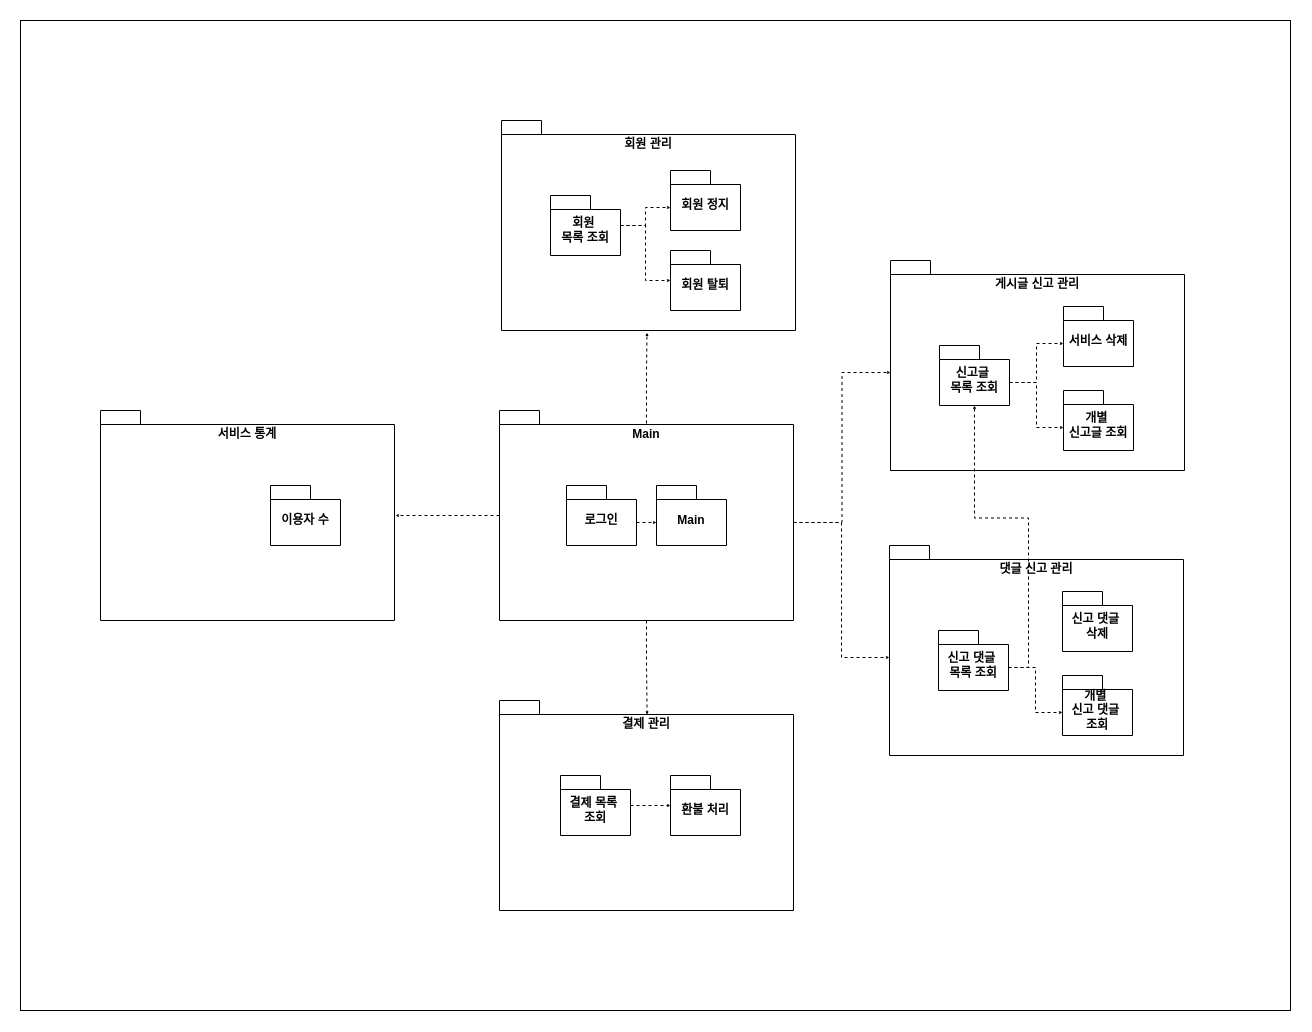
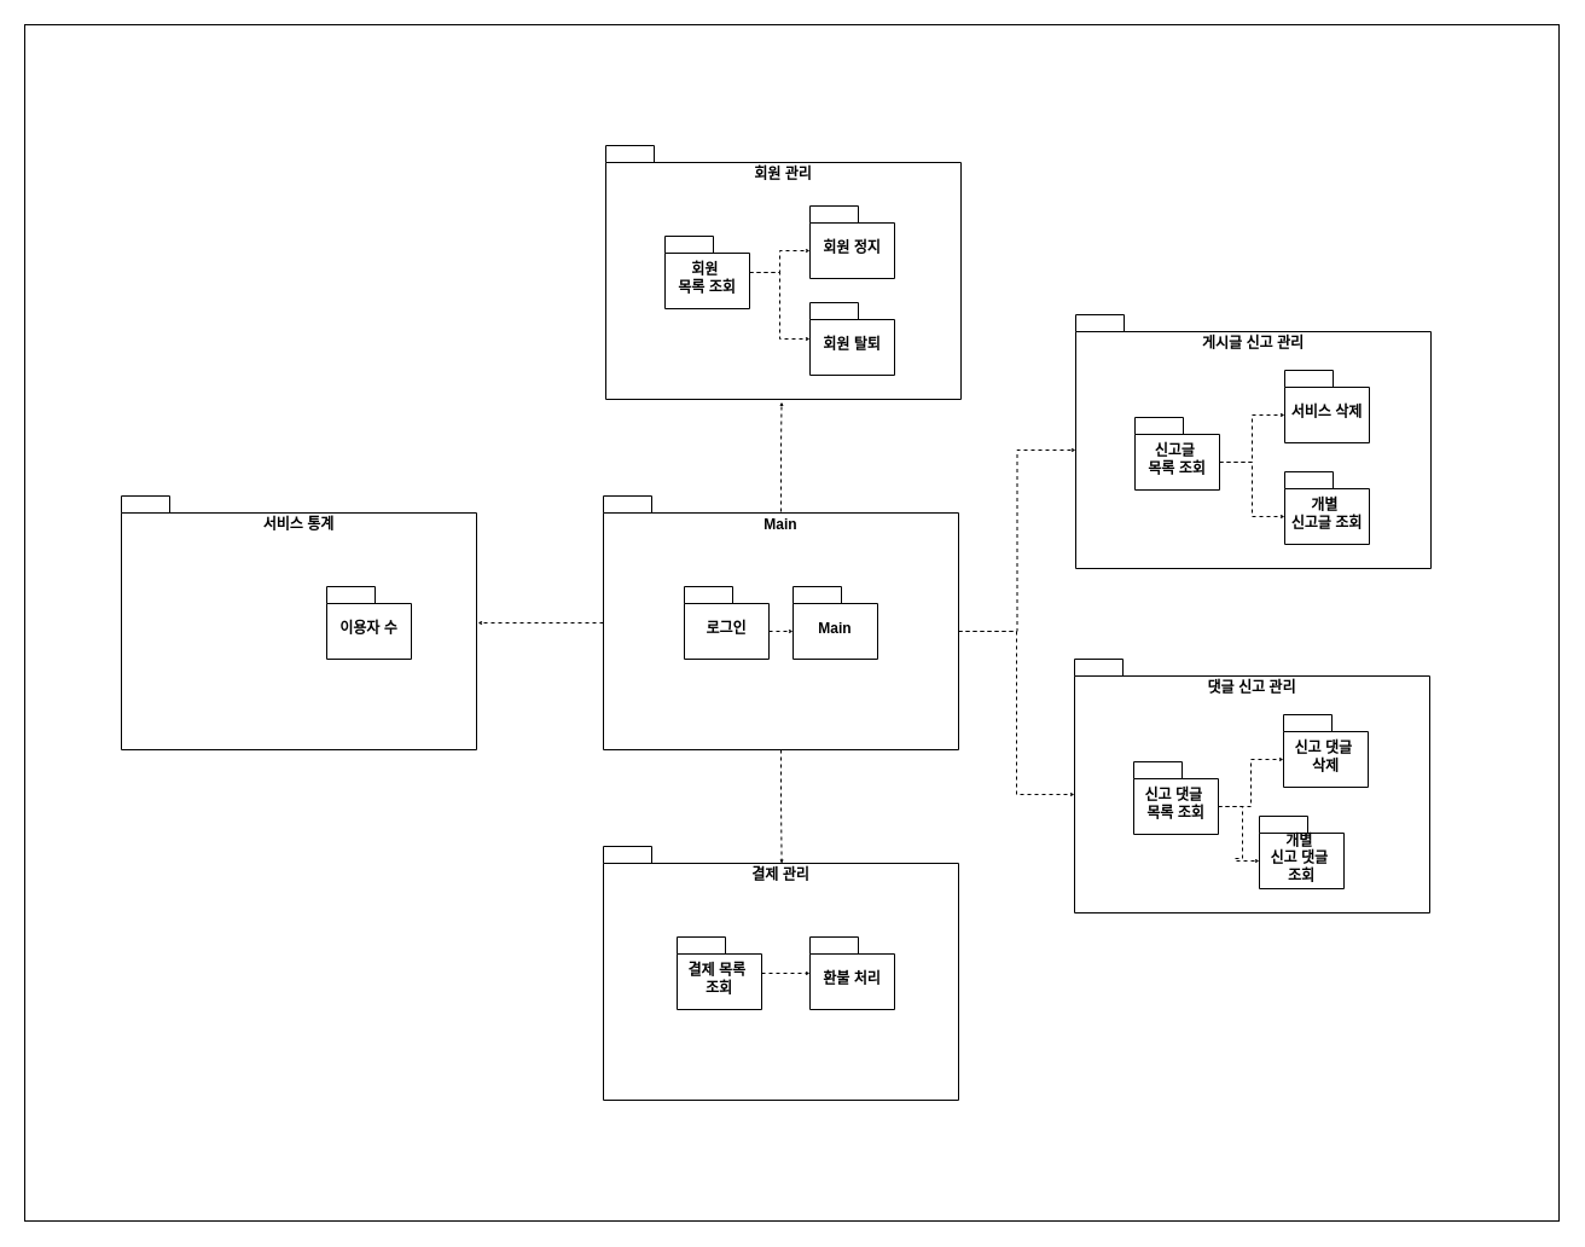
  <mxCell id="0" />
  <mxCell id="1" parent="0" />
  <mxCell id="2" value="" style="rounded=0;whiteSpace=wrap;html=1;fillColor=light-dark(#FFFFFF,#FFFFFF);" parent="1" vertex="1"><mxGeometry x="20" y="20" width="1270" height="990" as="geometry" /></mxCell>
  <mxCell id="3" value="게시글 신고 관리" style="shape=folder;fontStyle=1;spacingTop=10;tabWidth=40;tabHeight=14;tabPosition=left;html=1;whiteSpace=wrap;verticalAlign=top;strokeColor=light-dark(#000000,#000000);align=center;fontFamily=Helvetica;fontSize=12;fontColor=light-dark(#000000,#000000);fillColor=none;" parent="1" vertex="1"><mxGeometry x="890" y="260" width="294" height="210" as="geometry" /></mxCell>
  <mxCell id="4" value="신고글&amp;nbsp;&lt;div&gt;목록 조회&lt;/div&gt;" style="shape=folder;fontStyle=1;spacingTop=10;tabWidth=40;tabHeight=14;tabPosition=left;html=1;whiteSpace=wrap;verticalAlign=middle;fontSize=12;strokeColor=light-dark(#000000,#000000);align=center;fontFamily=Helvetica;fontColor=light-dark(#000000,#000000);fillColor=none;" parent="1" vertex="1"><mxGeometry x="939" y="345" width="70" height="60" as="geometry" /></mxCell>
  <mxCell id="5" value="서비스 삭제" style="shape=folder;fontStyle=1;spacingTop=10;tabWidth=40;tabHeight=14;tabPosition=left;html=1;whiteSpace=wrap;verticalAlign=middle;fontSize=12;strokeColor=light-dark(#000000,#000000);align=center;fontFamily=Helvetica;fontColor=light-dark(#000000,#000000);fillColor=none;" parent="1" vertex="1"><mxGeometry x="1063" y="306" width="70" height="60" as="geometry" /></mxCell>
  <mxCell id="6" value="&lt;font style=&quot;color: light-dark(rgb(0, 0, 0), rgb(0, 0, 0));&quot;&gt;개별&amp;nbsp;&lt;/font&gt;&lt;div&gt;&lt;font style=&quot;color: light-dark(rgb(0, 0, 0), rgb(0, 0, 0));&quot;&gt;신고글&amp;nbsp;&lt;span style=&quot;background-color: transparent;&quot;&gt;조회&lt;/span&gt;&lt;/font&gt;&lt;/div&gt;" style="shape=folder;fontStyle=1;spacingTop=10;tabWidth=40;tabHeight=14;tabPosition=left;html=1;whiteSpace=wrap;verticalAlign=middle;fontSize=12;strokeColor=light-dark(#000000,#000000);align=center;fontFamily=Helvetica;fontColor=light-dark(#000000,#000000);fillColor=none;" parent="1" vertex="1"><mxGeometry x="1063" y="390" width="70" height="60" as="geometry" /></mxCell>
  <mxCell id="7" style="edgeStyle=orthogonalEdgeStyle;rounded=0;orthogonalLoop=1;jettySize=auto;html=1;exitX=0;exitY=0;exitDx=70;exitDy=37;exitPerimeter=0;entryX=0;entryY=0;entryDx=0;entryDy=37;entryPerimeter=0;dashed=1;startSize=1;endSize=1;strokeColor=light-dark(#000000,#000000);" parent="1" source="4" target="5" edge="1"><mxGeometry relative="1" as="geometry" /></mxCell>
  <mxCell id="8" style="edgeStyle=orthogonalEdgeStyle;rounded=0;orthogonalLoop=1;jettySize=auto;html=1;exitX=0;exitY=0;exitDx=70;exitDy=37;exitPerimeter=0;entryX=0;entryY=0;entryDx=0;entryDy=37;entryPerimeter=0;dashed=1;startSize=1;endSize=1;strokeColor=light-dark(#000000,#000000);" parent="1" source="4" target="6" edge="1"><mxGeometry relative="1" as="geometry"><mxPoint x="941.31" y="371.24" as="sourcePoint" /><mxPoint x="941.52" y="397.52" as="targetPoint" /></mxGeometry></mxCell>
  <mxCell id="9" style="edgeStyle=orthogonalEdgeStyle;rounded=0;orthogonalLoop=1;jettySize=auto;html=1;exitX=0.5;exitY=1;exitDx=0;exitDy=0;exitPerimeter=0;entryX=0.502;entryY=0.068;entryDx=0;entryDy=0;entryPerimeter=0;dashed=1;strokeColor=light-dark(#000000,#000000);align=center;verticalAlign=middle;fontFamily=Helvetica;fontSize=11;fontColor=default;labelBackgroundColor=default;startSize=1;endArrow=classic;endSize=1;" parent="1" source="10" target="17" edge="1"><mxGeometry relative="1" as="geometry" /></mxCell>
  <mxCell id="10" value="Main" style="shape=folder;fontStyle=1;spacingTop=10;tabWidth=40;tabHeight=14;tabPosition=left;html=1;whiteSpace=wrap;verticalAlign=top;strokeColor=light-dark(#000000,#000000);align=center;fontFamily=Helvetica;fontSize=12;fontColor=light-dark(#000000,#000000);fillColor=none;" parent="1" vertex="1"><mxGeometry x="499" y="410" width="294" height="210" as="geometry" /></mxCell>
  <mxCell id="11" value="로그인" style="shape=folder;fontStyle=1;spacingTop=10;tabWidth=40;tabHeight=14;tabPosition=left;html=1;whiteSpace=wrap;verticalAlign=middle;fontSize=12;strokeColor=light-dark(#000000,#000000);align=center;fontFamily=Helvetica;fontColor=light-dark(#000000,#000000);fillColor=none;" parent="1" vertex="1"><mxGeometry x="566" y="485" width="70" height="60" as="geometry" /></mxCell>
  <mxCell id="12" value="Main" style="shape=folder;fontStyle=1;spacingTop=10;tabWidth=40;tabHeight=14;tabPosition=left;html=1;whiteSpace=wrap;verticalAlign=middle;fontSize=12;strokeColor=light-dark(#000000,#000000);align=center;fontFamily=Helvetica;fontColor=light-dark(#000000,#000000);fillColor=none;" parent="1" vertex="1"><mxGeometry x="656" y="485" width="70" height="60" as="geometry" /></mxCell>
  <mxCell id="13" style="edgeStyle=orthogonalEdgeStyle;rounded=0;orthogonalLoop=1;jettySize=auto;html=1;exitX=0;exitY=0;exitDx=70;exitDy=37;exitPerimeter=0;entryX=0;entryY=0;entryDx=0;entryDy=37;entryPerimeter=0;dashed=1;startSize=1;endSize=1;strokeColor=light-dark(#000000,#000000);" parent="1" source="11" target="12" edge="1"><mxGeometry relative="1" as="geometry" /></mxCell>
  <mxCell id="14" value="회원 관리" style="shape=folder;fontStyle=1;spacingTop=10;tabWidth=40;tabHeight=14;tabPosition=left;html=1;whiteSpace=wrap;verticalAlign=top;strokeColor=light-dark(#000000,#000000);fillColor=none;fontColor=light-dark(#000000,#000000);" parent="1" vertex="1"><mxGeometry x="501" y="120" width="294" height="210" as="geometry" /></mxCell>
  <mxCell id="15" style="edgeStyle=orthogonalEdgeStyle;shape=connector;rounded=0;orthogonalLoop=1;jettySize=auto;html=1;dashed=1;strokeColor=light-dark(#000000,#000000);align=center;verticalAlign=middle;fontFamily=Helvetica;fontSize=11;fontColor=default;labelBackgroundColor=default;startSize=1;endArrow=classic;endSize=1;" edge="1" parent="1" source="16" target="23"><mxGeometry relative="1" as="geometry" /></mxCell>
  <mxCell id="16" value="회원&amp;nbsp;&lt;div&gt;목록 조회&lt;/div&gt;" style="shape=folder;fontStyle=1;spacingTop=10;tabWidth=40;tabHeight=14;tabPosition=left;html=1;whiteSpace=wrap;verticalAlign=middle;fontSize=12;strokeColor=light-dark(#000000,#000000);align=center;fontFamily=Helvetica;fontColor=light-dark(#000000,#000000);fillColor=none;" parent="1" vertex="1"><mxGeometry x="550" y="195" width="70" height="60" as="geometry" /></mxCell>
  <mxCell id="17" value="결제 관리" style="shape=folder;fontStyle=1;spacingTop=10;tabWidth=40;tabHeight=14;tabPosition=left;html=1;whiteSpace=wrap;verticalAlign=top;strokeColor=light-dark(#000000,#000000);align=center;fontFamily=Helvetica;fontSize=12;fontColor=light-dark(#000000,#000000);fillColor=none;" parent="1" vertex="1"><mxGeometry x="499" y="700" width="294" height="210" as="geometry" /></mxCell>
  <mxCell id="18" style="edgeStyle=orthogonalEdgeStyle;shape=connector;rounded=0;orthogonalLoop=1;jettySize=auto;html=1;dashed=1;strokeColor=light-dark(#000000,#000000);align=center;verticalAlign=middle;fontFamily=Helvetica;fontSize=11;fontColor=default;labelBackgroundColor=default;startSize=1;endArrow=classic;endSize=1;" edge="1" parent="1" source="19" target="35"><mxGeometry relative="1" as="geometry" /></mxCell>
  <mxCell id="19" value="결제 목록&amp;nbsp;&lt;div&gt;조회&lt;/div&gt;" style="shape=folder;fontStyle=1;spacingTop=10;tabWidth=40;tabHeight=14;tabPosition=left;html=1;whiteSpace=wrap;verticalAlign=middle;fontSize=12;strokeColor=light-dark(#000000,#000000);align=center;fontFamily=Helvetica;fontColor=light-dark(#000000,#000000);fillColor=none;" parent="1" vertex="1"><mxGeometry x="560" y="775" width="70" height="60" as="geometry" /></mxCell>
  <mxCell id="20" value="서비스 통계" style="shape=folder;fontStyle=1;spacingTop=10;tabWidth=40;tabHeight=14;tabPosition=left;html=1;whiteSpace=wrap;verticalAlign=top;strokeColor=light-dark(#000000,#000000);align=center;fontFamily=Helvetica;fontSize=12;fontColor=light-dark(#000000,#000000);fillColor=none;" parent="1" vertex="1"><mxGeometry x="100" y="410" width="294" height="210" as="geometry" /></mxCell>
  <mxCell id="21" value="이용자 수" style="shape=folder;fontStyle=1;spacingTop=10;tabWidth=40;tabHeight=14;tabPosition=left;html=1;whiteSpace=wrap;verticalAlign=middle;fontSize=12;strokeColor=light-dark(#000000,#000000);align=center;fontFamily=Helvetica;fontColor=light-dark(#000000,#000000);fillColor=none;" parent="1" vertex="1"><mxGeometry x="270" y="485" width="70" height="60" as="geometry" /></mxCell>
  <mxCell id="22" value="회원 정지" style="shape=folder;fontStyle=1;spacingTop=10;tabWidth=40;tabHeight=14;tabPosition=left;html=1;whiteSpace=wrap;verticalAlign=middle;fontSize=12;strokeColor=light-dark(#000000,#000000);align=center;fontFamily=Helvetica;fontColor=light-dark(#000000,#000000);fillColor=none;" parent="1" vertex="1"><mxGeometry x="670" y="170" width="70" height="60" as="geometry" /></mxCell>
  <mxCell id="23" value="회원 탈퇴" style="shape=folder;fontStyle=1;spacingTop=10;tabWidth=40;tabHeight=14;tabPosition=left;html=1;whiteSpace=wrap;verticalAlign=middle;fontSize=12;strokeColor=light-dark(#000000,#000000);align=center;fontFamily=Helvetica;fontColor=light-dark(#000000,#000000);fillColor=none;" parent="1" vertex="1"><mxGeometry x="670" y="250" width="70" height="60" as="geometry" /></mxCell>
  <mxCell id="24" value="댓글 신고 관리" style="shape=folder;fontStyle=1;spacingTop=10;tabWidth=40;tabHeight=14;tabPosition=left;html=1;whiteSpace=wrap;verticalAlign=top;strokeColor=light-dark(#000000,#000000);align=center;fontFamily=Helvetica;fontSize=12;fontColor=light-dark(#000000,#000000);fillColor=none;" parent="1" vertex="1"><mxGeometry x="889" y="545" width="294" height="210" as="geometry" /></mxCell>
  <mxCell id="25" value="신고 댓글&amp;nbsp;&lt;div&gt;목록 조회&lt;/div&gt;" style="shape=folder;fontStyle=1;spacingTop=10;tabWidth=40;tabHeight=14;tabPosition=left;html=1;whiteSpace=wrap;verticalAlign=middle;fontSize=12;strokeColor=light-dark(#000000,#000000);align=center;fontFamily=Helvetica;fontColor=light-dark(#000000,#000000);fillColor=none;" parent="1" vertex="1"><mxGeometry x="938" y="630" width="70" height="60" as="geometry" /></mxCell>
  <mxCell id="26" value="신고 댓글&amp;nbsp;&lt;div&gt;삭제&lt;/div&gt;" style="shape=folder;fontStyle=1;spacingTop=10;tabWidth=40;tabHeight=14;tabPosition=left;html=1;whiteSpace=wrap;verticalAlign=middle;fontSize=12;strokeColor=light-dark(#000000,#000000);align=center;fontFamily=Helvetica;fontColor=light-dark(#000000,#000000);fillColor=none;" parent="1" vertex="1"><mxGeometry x="1062" y="591" width="70" height="60" as="geometry" /></mxCell>
- <mxCell id="27" value="개별&amp;nbsp;&lt;div&gt;신고 댓글&amp;nbsp;&lt;/div&gt;&lt;div&gt;&lt;span style=&quot;background-color: transparent;&quot;&gt;조회&lt;/span&gt;&lt;/div&gt;" style="shape=folder;fontStyle=1;spacingTop=10;tabWidth=40;tabHeight=14;tabPosition=left;html=1;whiteSpace=wrap;verticalAlign=middle;fontSize=12;strokeColor=light-dark(#000000,#000000);align=center;fontFamily=Helvetica;fontColor=light-dark(#000000,#000000);fillColor=none;" parent="1" vertex="1"><mxGeometry x="1062" y="675" width="70" height="60" as="geometry" /></mxCell>
- <mxCell id="28" style="edgeStyle=orthogonalEdgeStyle;rounded=0;orthogonalLoop=1;jettySize=auto;html=1;exitX=0;exitY=0;exitDx=70;exitDy=37;exitPerimeter=0;dashed=1;startSize=1;endSize=1;strokeColor=light-dark(#000000,#000000);" parent="1" source="25" target="4" edge="1"><mxGeometry relative="1" as="geometry" /></mxCell>
+ <mxCell id="27" value="개별&amp;nbsp;&lt;div&gt;신고 댓글&amp;nbsp;&lt;/div&gt;&lt;div&gt;&lt;span style=&quot;background-color: transparent;&quot;&gt;조회&lt;/span&gt;&lt;/div&gt;" style="shape=folder;fontStyle=1;spacingTop=10;tabWidth=40;tabHeight=14;tabPosition=left;html=1;whiteSpace=wrap;verticalAlign=middle;fontSize=12;strokeColor=light-dark(#000000,#000000);align=center;fontFamily=Helvetica;fontColor=light-dark(#000000,#000000);fillColor=none;" parent="1" vertex="1"><mxGeometry x="1042" y="675" width="70" height="60" as="geometry" /></mxCell>
+ <mxCell id="28" style="edgeStyle=orthogonalEdgeStyle;rounded=0;orthogonalLoop=1;jettySize=auto;html=1;exitX=0;exitY=0;exitDx=70;exitDy=37;exitPerimeter=0;entryX=0;entryY=0;entryDx=0;entryDy=37;entryPerimeter=0;dashed=1;startSize=1;endSize=1;strokeColor=light-dark(#000000,#000000);" parent="1" source="25" target="26" edge="1"><mxGeometry relative="1" as="geometry" /></mxCell>
  <mxCell id="29" style="edgeStyle=orthogonalEdgeStyle;rounded=0;orthogonalLoop=1;jettySize=auto;html=1;exitX=0;exitY=0;exitDx=70;exitDy=37;exitPerimeter=0;entryX=0;entryY=0;entryDx=0;entryDy=37;entryPerimeter=0;dashed=1;startSize=1;endSize=1;strokeColor=light-dark(#000000,#000000);" parent="1" source="25" target="27" edge="1"><mxGeometry relative="1" as="geometry"><mxPoint x="940.31" y="656.24" as="sourcePoint" /><mxPoint x="940.52" y="682.52" as="targetPoint" /></mxGeometry></mxCell>
  <mxCell id="30" style="edgeStyle=orthogonalEdgeStyle;rounded=0;orthogonalLoop=1;jettySize=auto;html=1;dashed=1;strokeColor=light-dark(#000000,#000000);align=center;verticalAlign=middle;fontFamily=Helvetica;fontSize=11;fontColor=default;labelBackgroundColor=default;startSize=1;endArrow=classic;endSize=1;exitX=0.5;exitY=0.062;exitDx=0;exitDy=0;exitPerimeter=0;entryX=0.495;entryY=1.01;entryDx=0;entryDy=0;entryPerimeter=0;" parent="1" source="10" target="14" edge="1"><mxGeometry relative="1" as="geometry"><mxPoint x="646.016" y="413" as="sourcePoint" /><mxPoint x="645" y="331" as="targetPoint" /></mxGeometry></mxCell>
  <mxCell id="31" style="edgeStyle=orthogonalEdgeStyle;rounded=0;orthogonalLoop=1;jettySize=auto;html=1;dashed=1;strokeColor=light-dark(#000000,#000000);align=center;verticalAlign=middle;fontFamily=Helvetica;fontSize=11;fontColor=default;labelBackgroundColor=default;startSize=1;endArrow=classic;endSize=1;" parent="1" source="10" edge="1"><mxGeometry relative="1" as="geometry"><mxPoint x="395" y="515" as="targetPoint" /></mxGeometry></mxCell>
  <mxCell id="32" style="edgeStyle=orthogonalEdgeStyle;rounded=0;orthogonalLoop=1;jettySize=auto;html=1;exitX=0;exitY=0;exitDx=294;exitDy=112;exitPerimeter=0;entryX=0;entryY=0;entryDx=0;entryDy=112;entryPerimeter=0;dashed=1;strokeColor=light-dark(#000000,#000000);align=center;verticalAlign=middle;fontFamily=Helvetica;fontSize=11;fontColor=default;labelBackgroundColor=default;startSize=1;endArrow=classic;endSize=1;" parent="1" source="10" target="3" edge="1"><mxGeometry relative="1" as="geometry" /></mxCell>
  <mxCell id="33" style="edgeStyle=orthogonalEdgeStyle;rounded=0;orthogonalLoop=1;jettySize=auto;html=1;entryX=0;entryY=0;entryDx=0;entryDy=112;entryPerimeter=0;dashed=1;strokeColor=light-dark(#000000,#000000);align=center;verticalAlign=middle;fontFamily=Helvetica;fontSize=11;fontColor=default;labelBackgroundColor=default;startSize=1;endArrow=classic;endSize=1;" parent="1" source="10" target="24" edge="1"><mxGeometry relative="1" as="geometry"><Array as="points"><mxPoint x="841" y="522" /><mxPoint x="841" y="657" /></Array></mxGeometry></mxCell>
  <mxCell id="34" style="edgeStyle=orthogonalEdgeStyle;shape=connector;rounded=0;orthogonalLoop=1;jettySize=auto;html=1;entryX=0;entryY=0;entryDx=0;entryDy=37;entryPerimeter=0;dashed=1;strokeColor=light-dark(#000000,#000000);align=center;verticalAlign=middle;fontFamily=Helvetica;fontSize=11;fontColor=default;labelBackgroundColor=default;startSize=1;endArrow=classic;endSize=1;" edge="1" parent="1" source="16" target="22"><mxGeometry relative="1" as="geometry" /></mxCell>
  <mxCell id="35" value="환불 처리" style="shape=folder;fontStyle=1;spacingTop=10;tabWidth=40;tabHeight=14;tabPosition=left;html=1;whiteSpace=wrap;verticalAlign=middle;fontSize=12;strokeColor=light-dark(#000000,#000000);align=center;fontFamily=Helvetica;fontColor=light-dark(#000000,#000000);fillColor=none;" vertex="1" parent="1"><mxGeometry x="670" y="775" width="70" height="60" as="geometry" /></mxCell>
